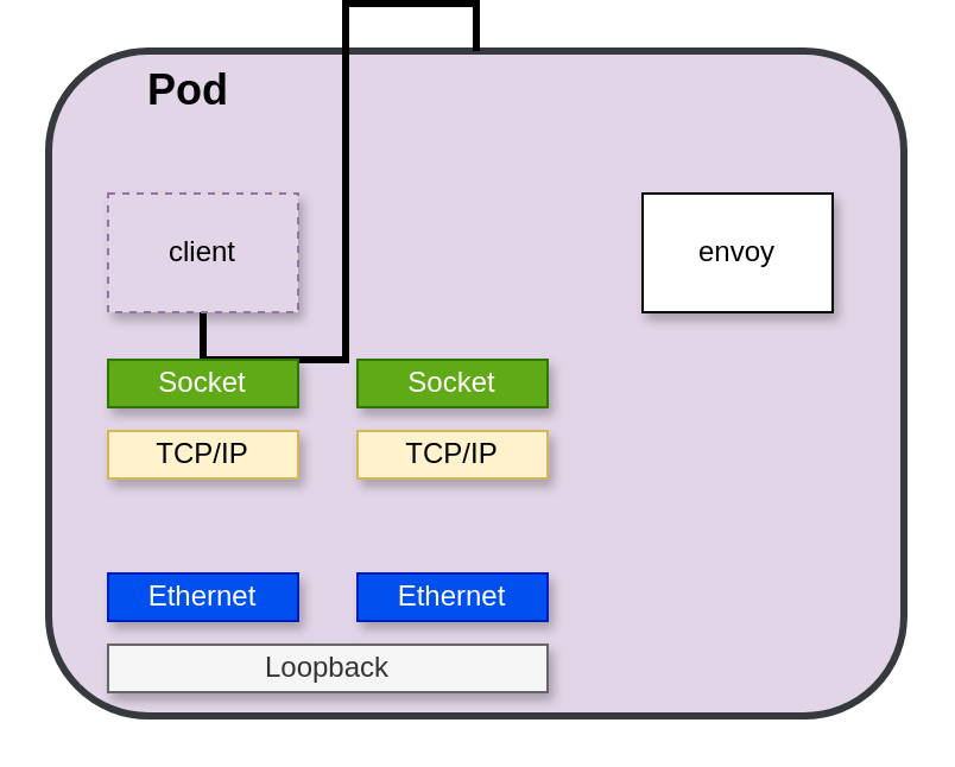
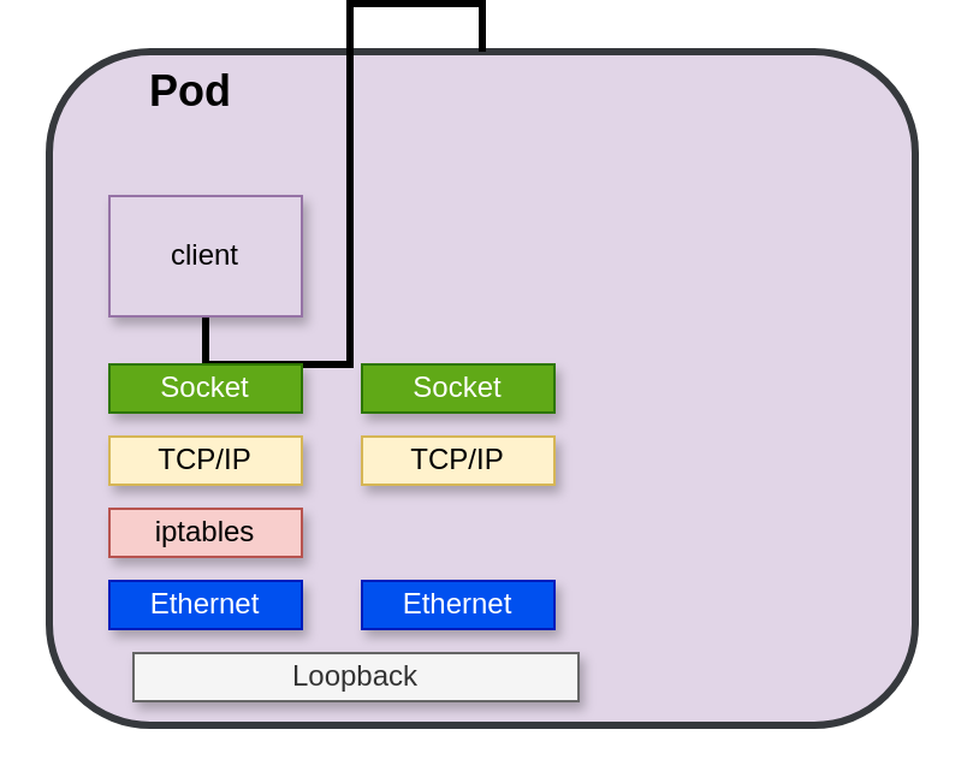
  <mxCell id="0" />
  <mxCell id="1" parent="0" />
  <mxCell id="2" value="&lt;font style=&quot;font-size: 18px&quot;&gt;&lt;b&gt;&amp;nbsp; &amp;nbsp; &amp;nbsp; &amp;nbsp; &lt;font style=&quot;font-size: 18px&quot;&gt;Pod&lt;/font&gt;&lt;/b&gt;&lt;/font&gt;" style="rounded=1;whiteSpace=wrap;html=1;align=left;verticalAlign=top;fontSize=13;strokeWidth=3;fillColor=#e1d5e7;strokeColor=#36393d;" vertex="1" parent="1"><mxGeometry x="20" y="20" width="360" height="280" as="geometry" /></mxCell>
  <mxCell id="3" value="" style="edgeStyle=orthogonalEdgeStyle;rounded=0;orthogonalLoop=1;jettySize=auto;html=1;strokeWidth=3;endArrow=none;endFill=0;" edge="1" parent="1" source="4" target="2"><mxGeometry relative="1" as="geometry" /></mxCell>
- <mxCell id="4" value="client" style="rounded=0;whiteSpace=wrap;html=1;fillColor=#e1d5e7;strokeColor=#9673a6;shadow=1;dashed=1;" vertex="1" parent="1"><mxGeometry x="45" y="80" width="80" height="50" as="geometry" /></mxCell>
+ <mxCell id="4" value="client" style="rounded=0;whiteSpace=wrap;html=1;fillColor=#e1d5e7;strokeColor=#9673a6;shadow=1;" vertex="1" parent="1"><mxGeometry x="45" y="80" width="80" height="50" as="geometry" /></mxCell>
  <mxCell id="5" value="Socket" style="rounded=0;whiteSpace=wrap;html=1;fillColor=#60a917;strokeColor=#2D7600;fontColor=#ffffff;shadow=1;" vertex="1" parent="1"><mxGeometry x="45" y="150" width="80" height="20" as="geometry" /></mxCell>
  <mxCell id="6" value="TCP/IP&lt;span style=&quot;color: rgba(0 , 0 , 0 , 0) ; font-family: monospace ; font-size: 0px&quot;&gt;%3CmxGraphModel%3E%3Croot%3E%3CmxCell%20id%3D%220%22%2F%3E%3CmxCell%20id%3D%221%22%20parent%3D%220%22%2F%3E%3CmxCell%20id%3D%222%22%20value%3D%22Socket%22%20style%3D%22rounded%3D0%3BwhiteSpace%3Dwrap%3Bhtml%3D1%3B%22%20vertex%3D%221%22%20parent%3D%221%22%3E%3CmxGeometry%20x%3D%22205%22%20y%3D%22180%22%20width%3D%2280%22%20height%3D%2220%22%20as%3D%22geometry%22%2F%3E%3C%2FmxCell%3E%3C%2Froot%3E%3C%2FmxGraphModel%3E&lt;/span&gt;" style="rounded=0;whiteSpace=wrap;html=1;fillColor=#fff2cc;strokeColor=#d6b656;shadow=1;" vertex="1" parent="1"><mxGeometry x="45" y="180" width="80" height="20" as="geometry" /></mxCell>
- <mxCell id="8" value="Loopback" style="rounded=0;whiteSpace=wrap;html=1;fillColor=#f5f5f5;strokeColor=#666666;fontColor=#333333;shadow=1;" vertex="1" parent="1"><mxGeometry x="45" y="270" width="185" height="20" as="geometry" /></mxCell>
+ <mxCell id="7" value="iptables" style="rounded=0;whiteSpace=wrap;html=1;fillColor=#f8cecc;strokeColor=#b85450;shadow=1;" vertex="1" parent="1"><mxGeometry x="45" y="210" width="80" height="20" as="geometry" /></mxCell>
+ <mxCell id="8" value="Loopback" style="rounded=0;whiteSpace=wrap;html=1;fillColor=#f5f5f5;strokeColor=#666666;fontColor=#333333;shadow=1;" vertex="1" parent="1"><mxGeometry x="55" y="270" width="185" height="20" as="geometry" /></mxCell>
  <mxCell id="9" value="Ethernet" style="rounded=0;whiteSpace=wrap;html=1;fillColor=#0050ef;strokeColor=#001DBC;fontColor=#ffffff;shadow=1;" vertex="1" parent="1"><mxGeometry x="45" y="240" width="80" height="20" as="geometry" /></mxCell>
  <mxCell id="10" value="Socket" style="rounded=0;whiteSpace=wrap;html=1;fillColor=#60a917;strokeColor=#2D7600;fontColor=#ffffff;shadow=1;" vertex="1" parent="1"><mxGeometry x="150" y="150" width="80" height="20" as="geometry" /></mxCell>
  <mxCell id="11" value="TCP/IP&lt;span style=&quot;color: rgba(0 , 0 , 0 , 0) ; font-family: monospace ; font-size: 0px&quot;&gt;%3CmxGraphModel%3E%3Croot%3E%3CmxCell%20id%3D%220%22%2F%3E%3CmxCell%20id%3D%221%22%20parent%3D%220%22%2F%3E%3CmxCell%20id%3D%222%22%20value%3D%22Socket%22%20style%3D%22rounded%3D0%3BwhiteSpace%3Dwrap%3Bhtml%3D1%3B%22%20vertex%3D%221%22%20parent%3D%221%22%3E%3CmxGeometry%20x%3D%22205%22%20y%3D%22180%22%20width%3D%2280%22%20height%3D%2220%22%20as%3D%22geometry%22%2F%3E%3C%2FmxCell%3E%3C%2Froot%3E%3C%2FmxGraphModel%3E&lt;/span&gt;" style="rounded=0;whiteSpace=wrap;html=1;fillColor=#fff2cc;strokeColor=#d6b656;shadow=1;" vertex="1" parent="1"><mxGeometry x="150" y="180" width="80" height="20" as="geometry" /></mxCell>
  <mxCell id="12" value="Ethernet" style="rounded=0;whiteSpace=wrap;html=1;fillColor=#0050ef;strokeColor=#001DBC;fontColor=#ffffff;shadow=1;" vertex="1" parent="1"><mxGeometry x="150" y="240" width="80" height="20" as="geometry" /></mxCell>
- <mxCell id="13" value="envoy" style="rounded=0;whiteSpace=wrap;html=1;shadow=1;" vertex="1" parent="1"><mxGeometry x="270" y="80" width="80" height="50" as="geometry" /></mxCell>
